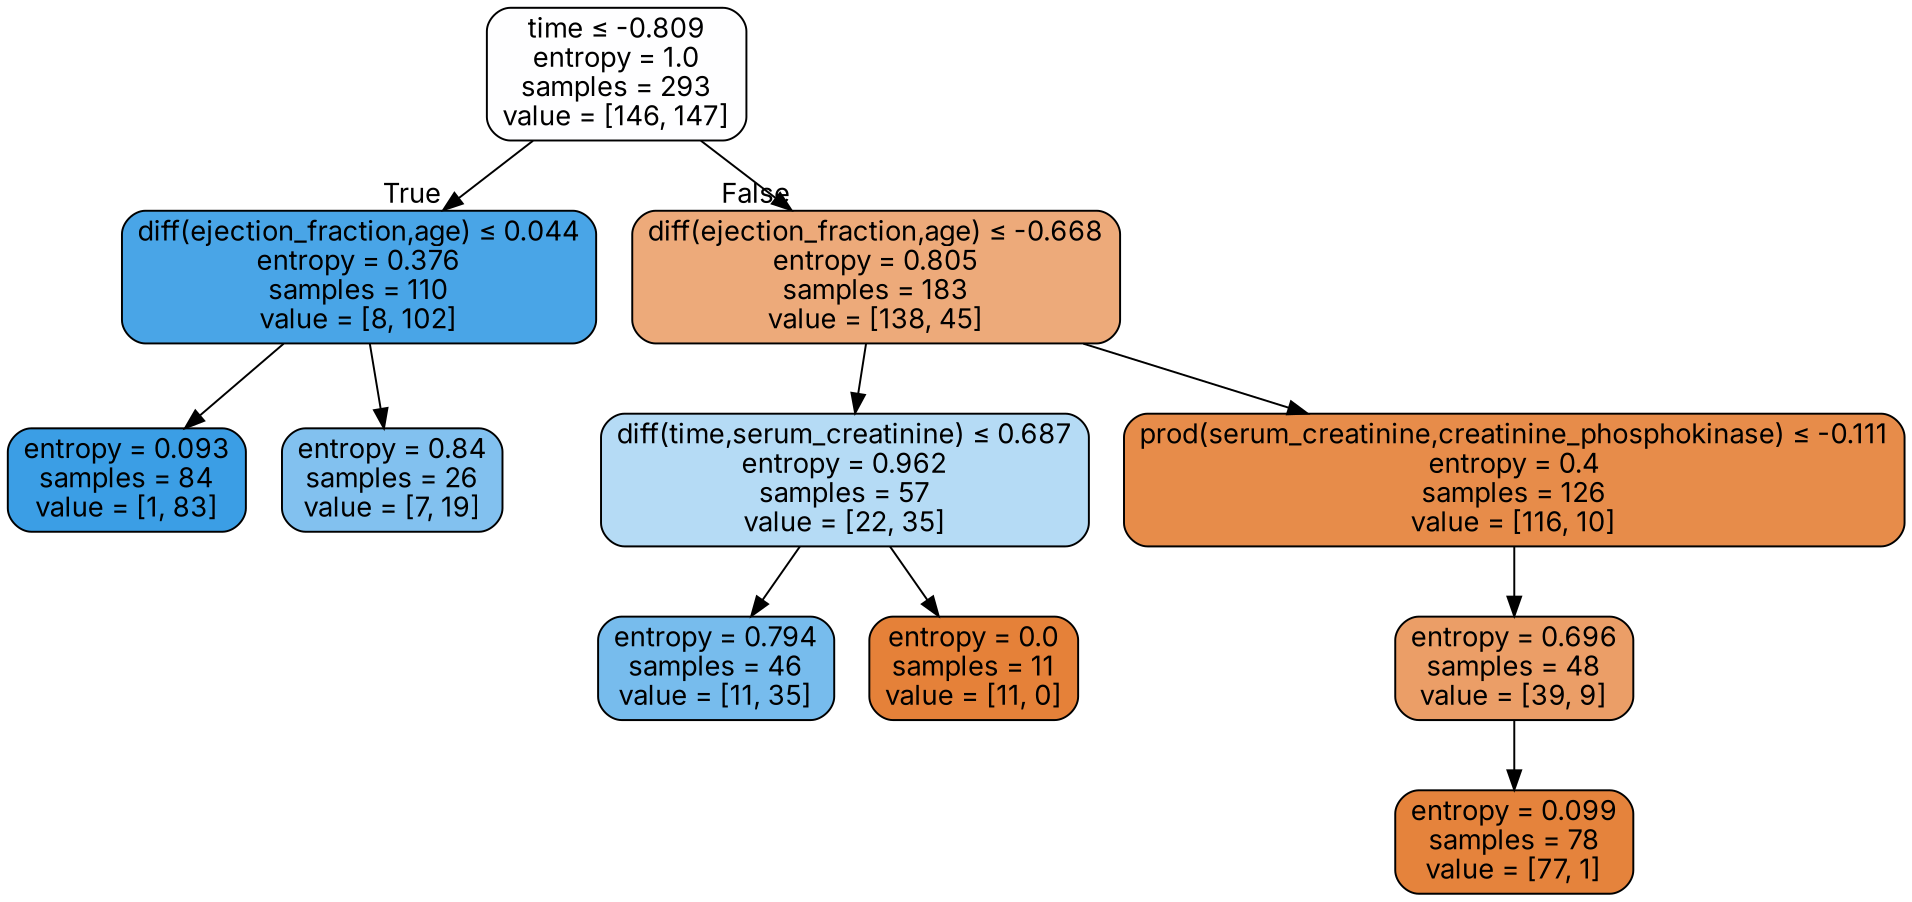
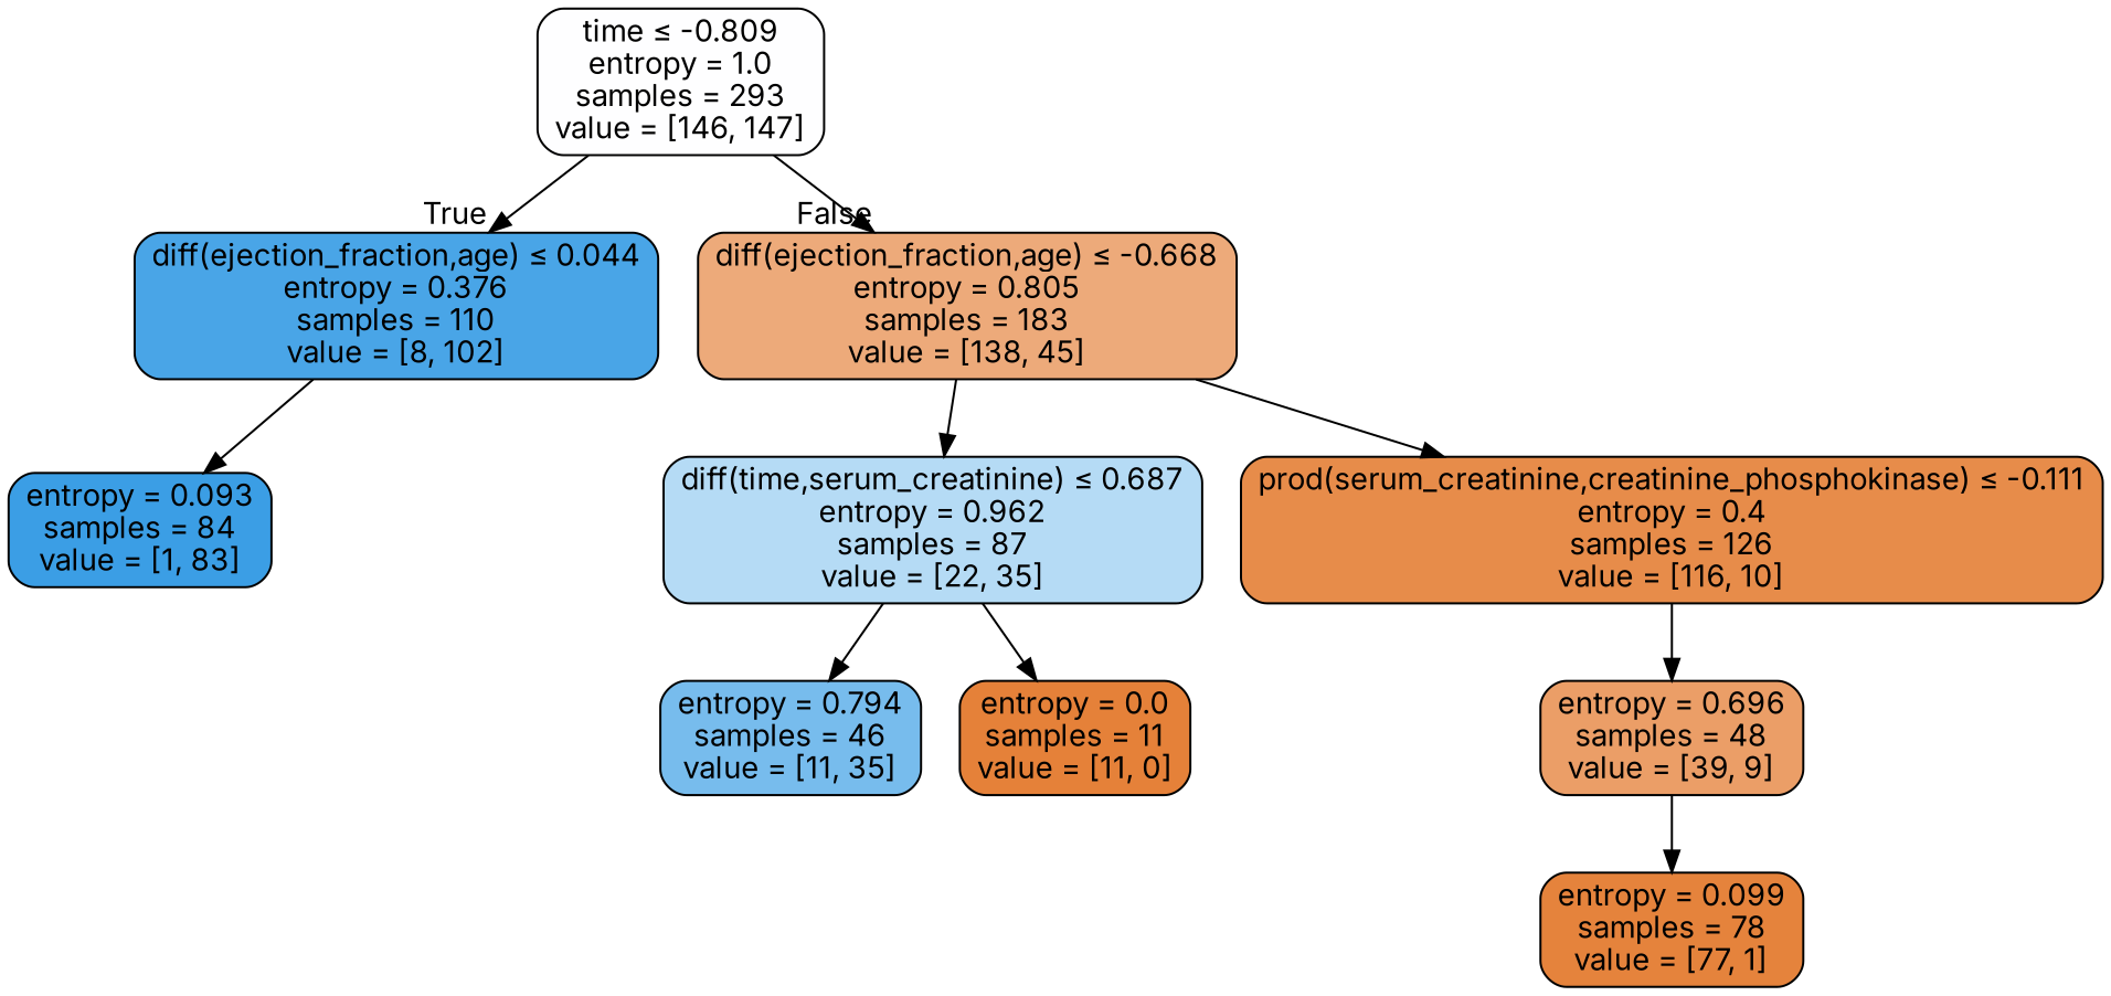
  digraph {
    fontname=Inter
    node [color=black fontname=Inter shape=box style="filled, rounded"]
    edge [fontname=Inter]
    n1 [fillcolor="#fefeff" label=<time &le; -0.809<br/>entropy = 1.0<br/>samples = 293<br/>value = [146, 147]>]
    n2 [fillcolor="#49a5e7" label=<diff(ejection_fraction,age) &le; 0.044<br/>entropy = 0.376<br/>samples = 110<br/>value = [8, 102]>]
    n3 [fillcolor="#edaa7a" label=<diff(ejection_fraction,age) &le; -0.668<br/>entropy = 0.805<br/>samples = 183<br/>value = [138, 45]>]
    n4 [fillcolor="#3b9ee5" label=<entropy = 0.093<br/>samples = 84<br/>value = [1, 83]>]
-   n5 [fillcolor="#82c1ef" label=<entropy = 0.84<br/>samples = 26<br/>value = [7, 19]>]
-   n6 [fillcolor="#b5dbf5" label=<diff(time,serum_creatinine) &le; 0.687<br/>entropy = 0.962<br/>samples = 57<br/>value = [22, 35]>]
+   n6 [fillcolor="#b5dbf5" label=<diff(time,serum_creatinine) &le; 0.687<br/>entropy = 0.962<br/>samples = 87<br/>value = [22, 35]>]
    n7 [fillcolor="#e78c4a" label=<prod(serum_creatinine,creatinine_phosphokinase) &le; -0.111<br/>entropy = 0.4<br/>samples = 126<br/>value = [116, 10]>]
    n8 [fillcolor="#77bced" label=<entropy = 0.794<br/>samples = 46<br/>value = [11, 35]>]
    n9 [fillcolor="#e58139" label=<entropy = 0.0<br/>samples = 11<br/>value = [11, 0]>]
    n10 [fillcolor="#eb9e67" label=<entropy = 0.696<br/>samples = 48<br/>value = [39, 9]>]
    n11 [fillcolor="#e5833c" label=<entropy = 0.099<br/>samples = 78<br/>value = [77, 1]>]
    n1 -> n2 [headlabel=True labelangle=45 labeldistance=2.5]
    n1 -> n3 [headlabel=False labelangle=-45 labeldistance=2.5]
    n2 -> n4
-   n2 -> n5
    n3 -> n6
    n3 -> n7
    n6 -> n8
    n6 -> n9
    n7 -> n10
    n10 -> n11
  }
